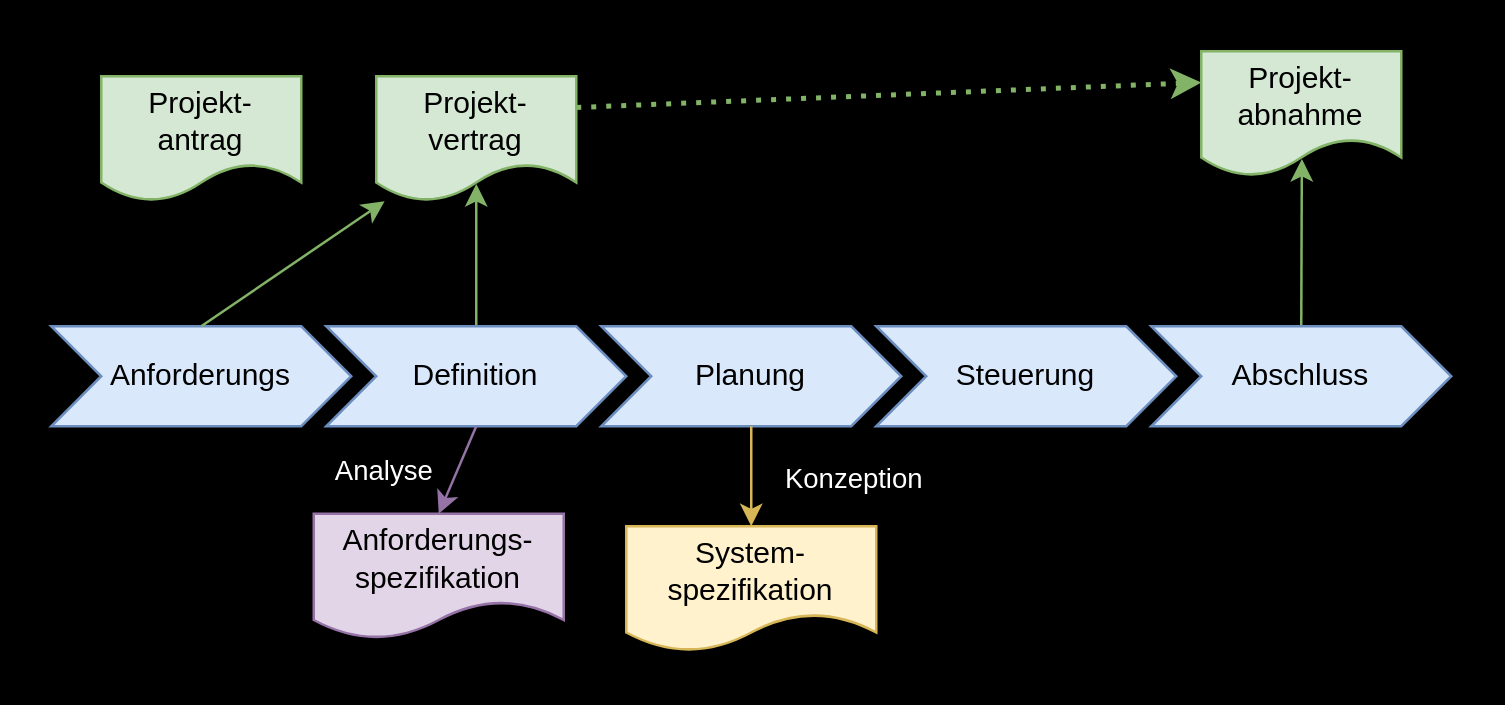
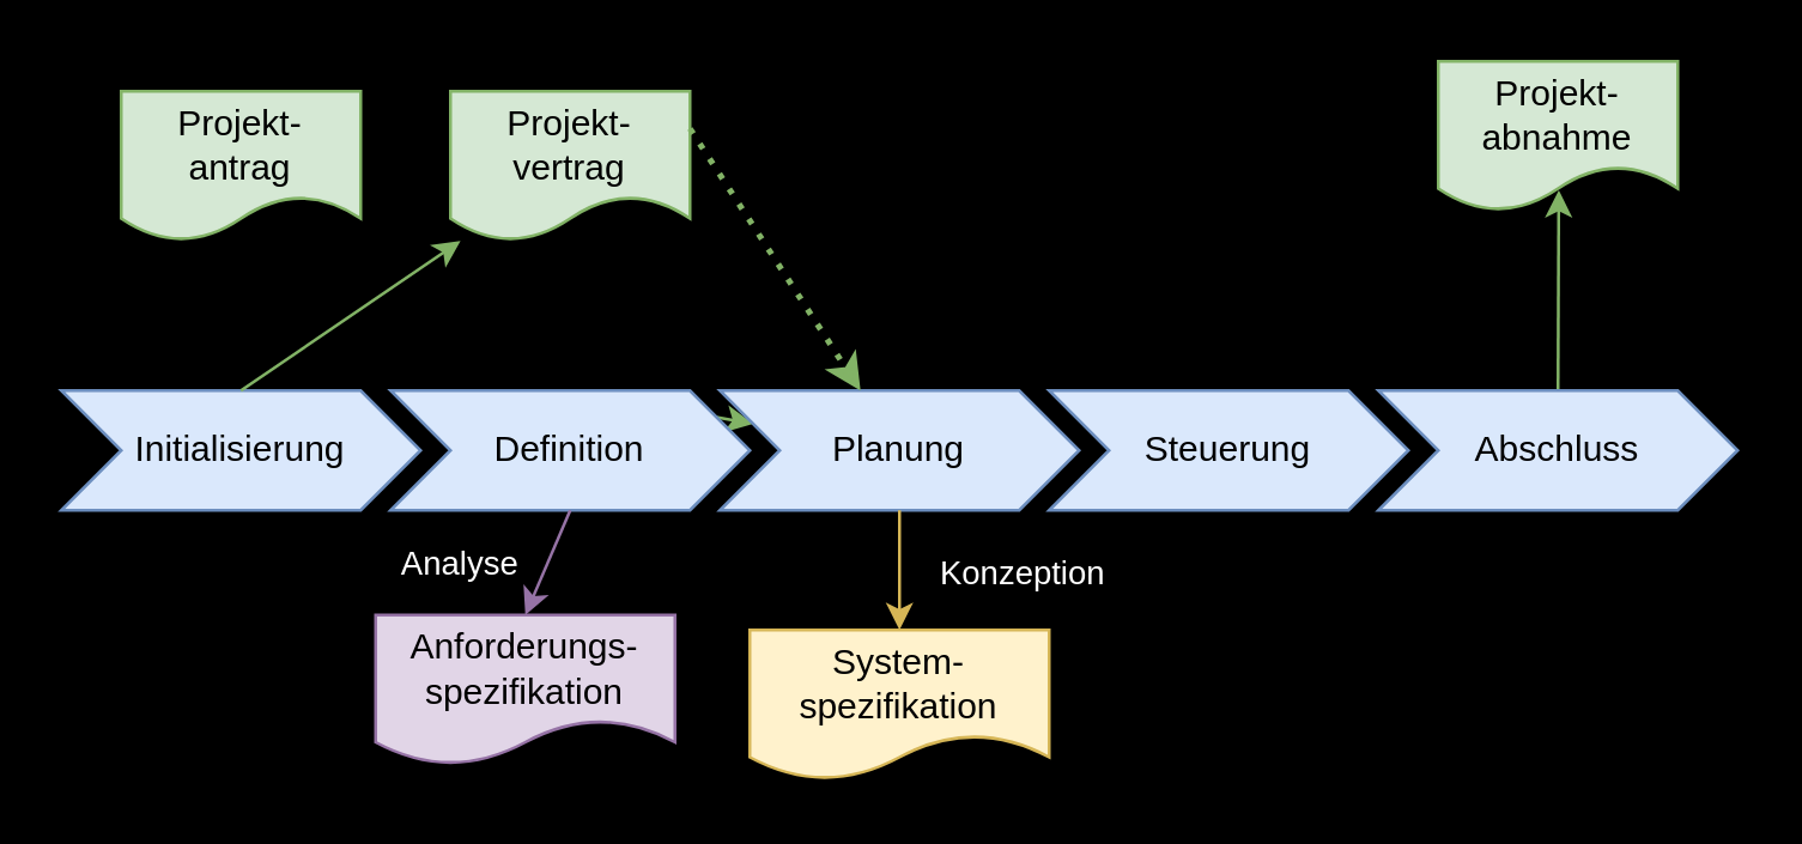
  <mxCell id="0" />
  <mxCell id="1" parent="0" />
- <mxCell id="2" value="" style="endArrow=classic;html=1;fillColor=#d5e8d4;strokeColor=#82b366;exitX=0.5;exitY=0;exitDx=0;exitDy=0;entryX=0.5;entryY=0.861;entryDx=0;entryDy=0;entryPerimeter=0;" edge="1" parent="1" source="5" target="17"><mxGeometry width="50" height="50" relative="1" as="geometry"><mxPoint x="270" y="60" as="sourcePoint" /><mxPoint x="220" y="90" as="targetPoint" /></mxGeometry></mxCell>
+ <mxCell id="2" value="" style="endArrow=classic;html=1;fillColor=#d5e8d4;strokeColor=#82b366;exitX=0.5;exitY=0;exitDx=0;exitDy=0;" edge="1" parent="1" source="5" target="6"><mxGeometry width="50" height="50" relative="1" as="geometry"><mxPoint x="270" y="60" as="sourcePoint" /><mxPoint x="220" y="90" as="targetPoint" /></mxGeometry></mxCell>
  <mxCell id="3" value="" style="endArrow=classic;html=1;fillColor=#d5e8d4;strokeColor=#82b366;exitX=0.5;exitY=0;exitDx=0;exitDy=0;entryX=0.503;entryY=0.861;entryDx=0;entryDy=0;entryPerimeter=0;" edge="1" parent="1" source="8" target="18"><mxGeometry width="50" height="50" relative="1" as="geometry"><mxPoint x="320" y="80" as="sourcePoint" /><mxPoint x="520" y="80" as="targetPoint" /></mxGeometry></mxCell>
- <mxCell id="4" value="Anforderungs" style="shape=step;perimeter=stepPerimeter;whiteSpace=wrap;html=1;fixedSize=1;fillColor=#dae8fc;strokeColor=#6c8ebf;" vertex="1" parent="1"><mxGeometry x="20" y="130" width="120" height="40" as="geometry" /></mxCell>
+ <mxCell id="4" value="Initialisierung" style="shape=step;perimeter=stepPerimeter;whiteSpace=wrap;html=1;fixedSize=1;fillColor=#dae8fc;strokeColor=#6c8ebf;" vertex="1" parent="1"><mxGeometry x="20" y="130" width="120" height="40" as="geometry" /></mxCell>
  <mxCell id="5" value="Definition" style="shape=step;perimeter=stepPerimeter;whiteSpace=wrap;html=1;fixedSize=1;fillColor=#dae8fc;strokeColor=#6c8ebf;" vertex="1" parent="1"><mxGeometry x="130" y="130" width="120" height="40" as="geometry" /></mxCell>
  <mxCell id="6" value="Planung" style="shape=step;perimeter=stepPerimeter;whiteSpace=wrap;html=1;fixedSize=1;fillColor=#dae8fc;strokeColor=#6c8ebf;" vertex="1" parent="1"><mxGeometry x="240" y="130" width="120" height="40" as="geometry" /></mxCell>
  <mxCell id="7" value="Steuerung" style="shape=step;perimeter=stepPerimeter;whiteSpace=wrap;html=1;fixedSize=1;fillColor=#dae8fc;strokeColor=#6c8ebf;" vertex="1" parent="1"><mxGeometry x="350" y="130" width="120" height="40" as="geometry" /></mxCell>
  <mxCell id="8" value="Abschluss" style="shape=step;perimeter=stepPerimeter;whiteSpace=wrap;html=1;fixedSize=1;fillColor=#dae8fc;strokeColor=#6c8ebf;" vertex="1" parent="1"><mxGeometry x="460" y="130" width="120" height="40" as="geometry" /></mxCell>
  <mxCell id="9" value="Projekt-&lt;br&gt;antrag" style="shape=document;whiteSpace=wrap;html=1;boundedLbl=1;fillColor=#d5e8d4;strokeColor=#82b366;" vertex="1" parent="1"><mxGeometry x="40" y="30" width="80" height="50" as="geometry" /></mxCell>
  <mxCell id="10" value="" style="endArrow=classic;html=1;fillColor=#d5e8d4;strokeColor=#82b366;exitX=0.5;exitY=0;exitDx=0;exitDy=0;" edge="1" parent="1" source="4" target="17"><mxGeometry width="50" height="50" relative="1" as="geometry"><mxPoint x="40" y="110" as="sourcePoint" /><mxPoint x="80" y="90" as="targetPoint" /></mxGeometry></mxCell>
  <mxCell id="11" value="Anforderungs-&lt;br&gt;spezifikation" style="shape=document;whiteSpace=wrap;html=1;boundedLbl=1;fillColor=#e1d5e7;strokeColor=#9673a6;" vertex="1" parent="1"><mxGeometry x="125" y="205" width="100" height="50" as="geometry" /></mxCell>
  <mxCell id="12" value="System-&lt;br&gt;spezifikation" style="shape=document;whiteSpace=wrap;html=1;boundedLbl=1;fillColor=#fff2cc;strokeColor=#d6b656;" vertex="1" parent="1"><mxGeometry x="250" y="210" width="100" height="50" as="geometry" /></mxCell>
  <mxCell id="13" value="" style="endArrow=classic;html=1;exitX=0.5;exitY=1;exitDx=0;exitDy=0;entryX=0.5;entryY=0;entryDx=0;entryDy=0;fillColor=#e1d5e7;strokeColor=#9673a6;" edge="1" parent="1" source="5" target="11"><mxGeometry relative="1" as="geometry"><mxPoint x="140" y="220" as="sourcePoint" /><mxPoint x="240" y="220" as="targetPoint" /></mxGeometry></mxCell>
  <mxCell id="14" value="Analyse" style="edgeLabel;resizable=0;html=1;align=center;verticalAlign=middle;labelBackgroundColor=none;fontColor=#FFFFFF;" connectable="0" vertex="1" parent="13"><mxGeometry relative="1" as="geometry"><mxPoint x="-30" as="offset" /></mxGeometry></mxCell>
  <mxCell id="15" value="" style="endArrow=classic;html=1;exitX=0.5;exitY=1;exitDx=0;exitDy=0;entryX=0.5;entryY=0;entryDx=0;entryDy=0;fillColor=#fff2cc;strokeColor=#d6b656;" edge="1" parent="1" source="6" target="12"><mxGeometry relative="1" as="geometry"><mxPoint x="340" y="190" as="sourcePoint" /><mxPoint x="440" y="190" as="targetPoint" /></mxGeometry></mxCell>
  <mxCell id="16" value="Konzeption" style="edgeLabel;resizable=0;html=1;align=center;verticalAlign=middle;labelBackgroundColor=none;fontColor=#FFFFFF;" connectable="0" vertex="1" parent="15"><mxGeometry relative="1" as="geometry"><mxPoint x="40" as="offset" /></mxGeometry></mxCell>
  <mxCell id="17" value="Projekt-&lt;br&gt;vertrag" style="shape=document;whiteSpace=wrap;html=1;boundedLbl=1;fillColor=#d5e8d4;strokeColor=#82b366;" vertex="1" parent="1"><mxGeometry x="150" y="30" width="80" height="50" as="geometry" /></mxCell>
  <mxCell id="18" value="Projekt-&lt;br&gt;abnahme" style="shape=document;whiteSpace=wrap;html=1;boundedLbl=1;fillColor=#d5e8d4;strokeColor=#82b366;" vertex="1" parent="1"><mxGeometry x="480" y="20" width="80" height="50" as="geometry" /></mxCell>
- <mxCell id="19" value="" style="endArrow=classic;html=1;fontColor=#FFFFFF;fillColor=#d5e8d4;strokeColor=#82b366;exitX=1;exitY=0.25;exitDx=0;exitDy=0;entryX=0;entryY=0.25;entryDx=0;entryDy=0;dashed=1;strokeWidth=2;dashPattern=1 2;" edge="1" parent="1" source="17" target="18"><mxGeometry width="50" height="50" relative="1" as="geometry"><mxPoint x="260" y="20" as="sourcePoint" /><mxPoint x="320" y="30" as="targetPoint" /></mxGeometry></mxCell>
+ <mxCell id="19" value="" style="endArrow=classic;html=1;fontColor=#FFFFFF;fillColor=#d5e8d4;strokeColor=#82b366;exitX=1;exitY=0.25;exitDx=0;exitDy=0;dashed=1;strokeWidth=2;dashPattern=1 2;" edge="1" parent="1" source="17" target="6"><mxGeometry width="50" height="50" relative="1" as="geometry"><mxPoint x="260" y="20" as="sourcePoint" /><mxPoint x="320" y="30" as="targetPoint" /></mxGeometry></mxCell>
